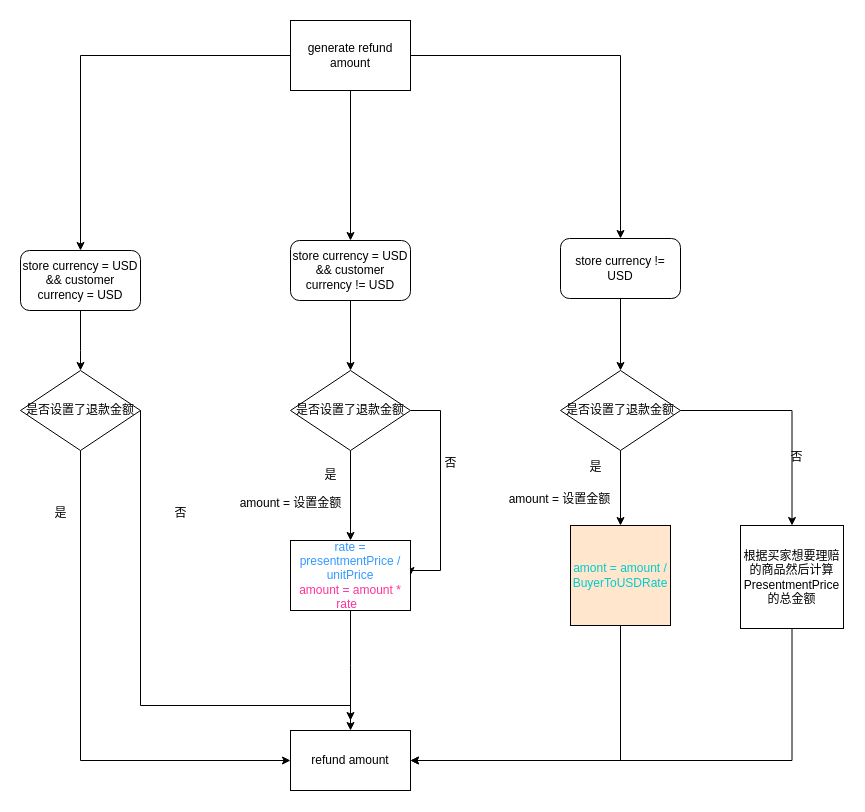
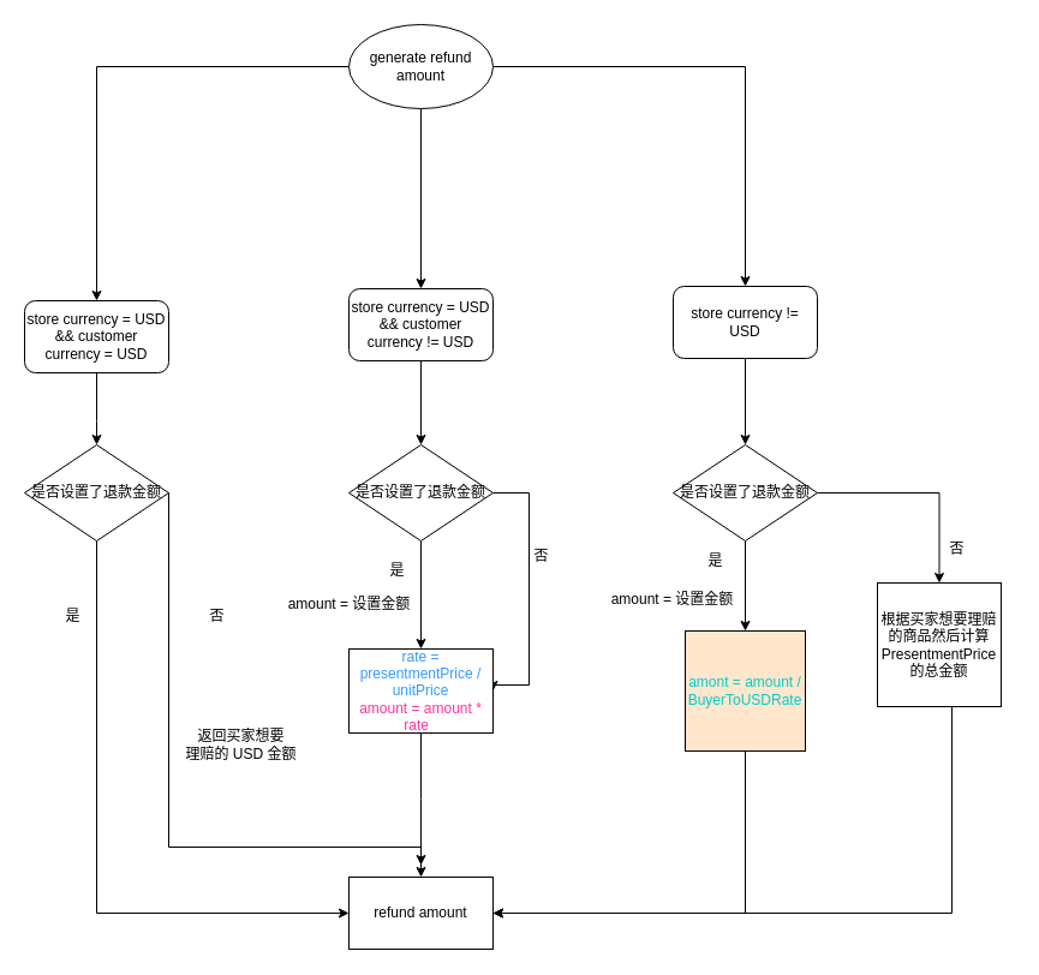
  <mxCell id="0" />
  <mxCell id="1" parent="0" />
  <mxCell id="2" style="edgeStyle=orthogonalEdgeStyle;rounded=0;orthogonalLoop=1;jettySize=auto;html=1;entryX=0.5;entryY=0;entryDx=0;entryDy=0;" edge="1" parent="1" source="5" target="9"><mxGeometry relative="1" as="geometry" /></mxCell>
  <mxCell id="3" style="edgeStyle=orthogonalEdgeStyle;rounded=0;orthogonalLoop=1;jettySize=auto;html=1;" edge="1" parent="1" source="5" target="7"><mxGeometry relative="1" as="geometry" /></mxCell>
  <mxCell id="4" style="edgeStyle=orthogonalEdgeStyle;rounded=0;orthogonalLoop=1;jettySize=auto;html=1;" edge="1" parent="1" source="5" target="11"><mxGeometry relative="1" as="geometry" /></mxCell>
- <mxCell id="5" value="generate refund amount" style="rounded=0;whiteSpace=wrap;html=1;" vertex="1" parent="1"><mxGeometry x="290" y="20" width="120" height="70" as="geometry" /></mxCell>
+ <mxCell id="5" value="generate refund amount" style="ellipse;whiteSpace=wrap;html=1;" vertex="1" parent="1"><mxGeometry x="290" y="20" width="120" height="70" as="geometry" /></mxCell>
  <mxCell id="6" style="edgeStyle=orthogonalEdgeStyle;rounded=0;orthogonalLoop=1;jettySize=auto;html=1;exitX=0.5;exitY=1;exitDx=0;exitDy=0;" edge="1" parent="1" source="7" target="21"><mxGeometry relative="1" as="geometry" /></mxCell>
  <mxCell id="7" value="store currency = USD &amp;amp;&amp;amp; customer currency != USD" style="rounded=1;whiteSpace=wrap;html=1;" vertex="1" parent="1"><mxGeometry x="290" y="240" width="120" height="60" as="geometry" /></mxCell>
  <mxCell id="8" style="edgeStyle=orthogonalEdgeStyle;rounded=0;orthogonalLoop=1;jettySize=auto;html=1;entryX=0.5;entryY=0;entryDx=0;entryDy=0;" edge="1" parent="1" source="9" target="13"><mxGeometry relative="1" as="geometry"><mxPoint x="190" y="410" as="targetPoint" /><Array as="points"><mxPoint x="80" y="350" /><mxPoint x="80" y="350" /></Array></mxGeometry></mxCell>
  <mxCell id="9" value="store currency = USD &amp;amp;&amp;amp; customer currency = USD" style="rounded=1;whiteSpace=wrap;html=1;" vertex="1" parent="1"><mxGeometry x="20" y="250" width="120" height="60" as="geometry" /></mxCell>
  <mxCell id="10" style="edgeStyle=orthogonalEdgeStyle;rounded=0;orthogonalLoop=1;jettySize=auto;html=1;" edge="1" parent="1" source="11" target="29"><mxGeometry relative="1" as="geometry" /></mxCell>
  <mxCell id="11" value="store currency != USD" style="rounded=1;whiteSpace=wrap;html=1;" vertex="1" parent="1"><mxGeometry x="560" y="238" width="120" height="60" as="geometry" /></mxCell>
  <mxCell id="12" style="edgeStyle=orthogonalEdgeStyle;rounded=0;orthogonalLoop=1;jettySize=auto;html=1;entryX=0;entryY=0.5;entryDx=0;entryDy=0;" edge="1" parent="1" source="13" target="14"><mxGeometry relative="1" as="geometry"><Array as="points"><mxPoint x="80" y="760" /></Array></mxGeometry></mxCell>
  <mxCell id="13" value="是否设置了退款金额" style="rhombus;whiteSpace=wrap;html=1;" vertex="1" parent="1"><mxGeometry x="20" y="370" width="120" height="80" as="geometry" /></mxCell>
  <mxCell id="14" value="refund amount" style="rounded=0;whiteSpace=wrap;html=1;" vertex="1" parent="1"><mxGeometry x="290" y="730" width="120" height="60" as="geometry" /></mxCell>
  <mxCell id="15" value="是" style="text;html=1;align=center;verticalAlign=middle;resizable=0;points=[];autosize=1;strokeColor=none;fillColor=none;" vertex="1" parent="1"><mxGeometry x="40" y="498" width="40" height="30" as="geometry" /></mxCell>
  <mxCell id="16" style="edgeStyle=orthogonalEdgeStyle;rounded=0;orthogonalLoop=1;jettySize=auto;html=1;entryX=0.5;entryY=0;entryDx=0;entryDy=0;" edge="1" parent="1" source="13" target="14"><mxGeometry relative="1" as="geometry"><mxPoint x="350" y="700" as="targetPoint" /><Array as="points"><mxPoint x="140" y="705" /><mxPoint x="350" y="705" /></Array></mxGeometry></mxCell>
  <mxCell id="17" value="否" style="text;html=1;align=center;verticalAlign=middle;resizable=0;points=[];autosize=1;strokeColor=none;fillColor=none;" vertex="1" parent="1"><mxGeometry x="160" y="498" width="40" height="30" as="geometry" /></mxCell>
+ <mxCell id="18" value="返回买家想要&lt;br&gt;理赔的 USD 金额" style="text;html=1;align=center;verticalAlign=middle;resizable=0;points=[];autosize=1;strokeColor=none;fillColor=none;" vertex="1" parent="1"><mxGeometry x="140" y="600" width="120" height="40" as="geometry" /></mxCell>
  <mxCell id="19" value="" style="edgeStyle=orthogonalEdgeStyle;rounded=0;orthogonalLoop=1;jettySize=auto;html=1;" edge="1" parent="1" source="21" target="23"><mxGeometry relative="1" as="geometry" /></mxCell>
  <mxCell id="20" style="edgeStyle=orthogonalEdgeStyle;rounded=0;orthogonalLoop=1;jettySize=auto;html=1;entryX=1;entryY=0.5;entryDx=0;entryDy=0;exitX=1;exitY=0.5;exitDx=0;exitDy=0;" edge="1" parent="1" source="21" target="23"><mxGeometry relative="1" as="geometry"><mxPoint x="400" y="410" as="sourcePoint" /><mxPoint x="460" y="515" as="targetPoint" /><Array as="points"><mxPoint x="440" y="410" /><mxPoint x="440" y="570" /></Array></mxGeometry></mxCell>
  <mxCell id="21" value="是否设置了退款金额" style="rhombus;whiteSpace=wrap;html=1;" vertex="1" parent="1"><mxGeometry x="290" y="370" width="120" height="80" as="geometry" /></mxCell>
  <mxCell id="22" style="edgeStyle=orthogonalEdgeStyle;rounded=0;orthogonalLoop=1;jettySize=auto;html=1;" edge="1" parent="1" source="23"><mxGeometry relative="1" as="geometry"><mxPoint x="350" y="720" as="targetPoint" /></mxGeometry></mxCell>
  <mxCell id="23" value="&lt;font color=&quot;#3399ff&quot;&gt;rate = presentmentPrice / unitPrice&lt;br&gt;&lt;/font&gt;&lt;font color=&quot;#ff3399&quot;&gt;amount = amount * rate&amp;nbsp;&amp;nbsp;&lt;/font&gt;" style="whiteSpace=wrap;html=1;" vertex="1" parent="1"><mxGeometry x="290" y="540" width="120" height="70" as="geometry" /></mxCell>
  <mxCell id="24" value="是" style="text;html=1;align=center;verticalAlign=middle;resizable=0;points=[];autosize=1;strokeColor=none;fillColor=none;" vertex="1" parent="1"><mxGeometry x="310" y="460" width="40" height="30" as="geometry" /></mxCell>
  <mxCell id="25" value="否" style="text;html=1;align=center;verticalAlign=middle;resizable=0;points=[];autosize=1;strokeColor=none;fillColor=none;" vertex="1" parent="1"><mxGeometry x="430" y="448" width="40" height="30" as="geometry" /></mxCell>
  <mxCell id="26" value="amount = 设置金额" style="text;html=1;align=center;verticalAlign=middle;resizable=0;points=[];autosize=1;strokeColor=none;fillColor=none;" vertex="1" parent="1"><mxGeometry x="225" y="488" width="130" height="30" as="geometry" /></mxCell>
  <mxCell id="27" style="edgeStyle=orthogonalEdgeStyle;rounded=0;orthogonalLoop=1;jettySize=auto;html=1;" edge="1" parent="1" source="29" target="31"><mxGeometry relative="1" as="geometry" /></mxCell>
  <mxCell id="28" style="edgeStyle=orthogonalEdgeStyle;rounded=0;orthogonalLoop=1;jettySize=auto;html=1;" edge="1" parent="1" source="29" target="34"><mxGeometry relative="1" as="geometry" /></mxCell>
  <mxCell id="29" value="是否设置了退款金额" style="rhombus;whiteSpace=wrap;html=1;" vertex="1" parent="1"><mxGeometry x="560" y="370" width="120" height="80" as="geometry" /></mxCell>
  <mxCell id="30" style="edgeStyle=orthogonalEdgeStyle;rounded=0;orthogonalLoop=1;jettySize=auto;html=1;entryX=1;entryY=0.5;entryDx=0;entryDy=0;" edge="1" parent="1" source="31" target="14"><mxGeometry relative="1" as="geometry"><Array as="points"><mxPoint x="620" y="760" /></Array></mxGeometry></mxCell>
  <mxCell id="31" value="&lt;font color=&quot;#00cccc&quot;&gt;amont = amount / &lt;br&gt;BuyerToUSDRate&lt;/font&gt;" style="whiteSpace=wrap;html=1;aspect=fixed;fillColor=#ffe6cc;" vertex="1" parent="1"><mxGeometry x="570" y="525" width="100" height="100" as="geometry" /></mxCell>
  <mxCell id="32" value="是" style="text;html=1;align=center;verticalAlign=middle;resizable=0;points=[];autosize=1;strokeColor=none;fillColor=none;" vertex="1" parent="1"><mxGeometry x="580" y="454" width="30" height="26" as="geometry" /></mxCell>
  <mxCell id="33" style="edgeStyle=orthogonalEdgeStyle;rounded=0;orthogonalLoop=1;jettySize=auto;html=1;entryX=1;entryY=0.5;entryDx=0;entryDy=0;" edge="1" parent="1" source="34" target="14"><mxGeometry relative="1" as="geometry"><Array as="points"><mxPoint x="792" y="760" /></Array></mxGeometry></mxCell>
- <mxCell id="34" value="根据买家想要理赔的商品然后计算 PresentmentPrice的总金额" style="whiteSpace=wrap;html=1;aspect=fixed;" vertex="1" parent="1"><mxGeometry x="740" y="525" width="103" height="103" as="geometry" /></mxCell>
+ <mxCell id="34" value="根据买家想要理赔的商品然后计算 PresentmentPrice的总金额" style="whiteSpace=wrap;html=1;aspect=fixed;" vertex="1" parent="1"><mxGeometry x="730" y="485" width="103" height="103" as="geometry" /></mxCell>
  <mxCell id="35" value="否" style="text;html=1;align=center;verticalAlign=middle;resizable=0;points=[];autosize=1;strokeColor=none;fillColor=none;" vertex="1" parent="1"><mxGeometry x="781" y="444" width="30" height="26" as="geometry" /></mxCell>
  <mxCell id="36" value="amount = 设置金额" style="text;html=1;align=center;verticalAlign=middle;resizable=0;points=[];autosize=1;strokeColor=none;fillColor=none;" vertex="1" parent="1"><mxGeometry x="499" y="486" width="120" height="26" as="geometry" /></mxCell>
